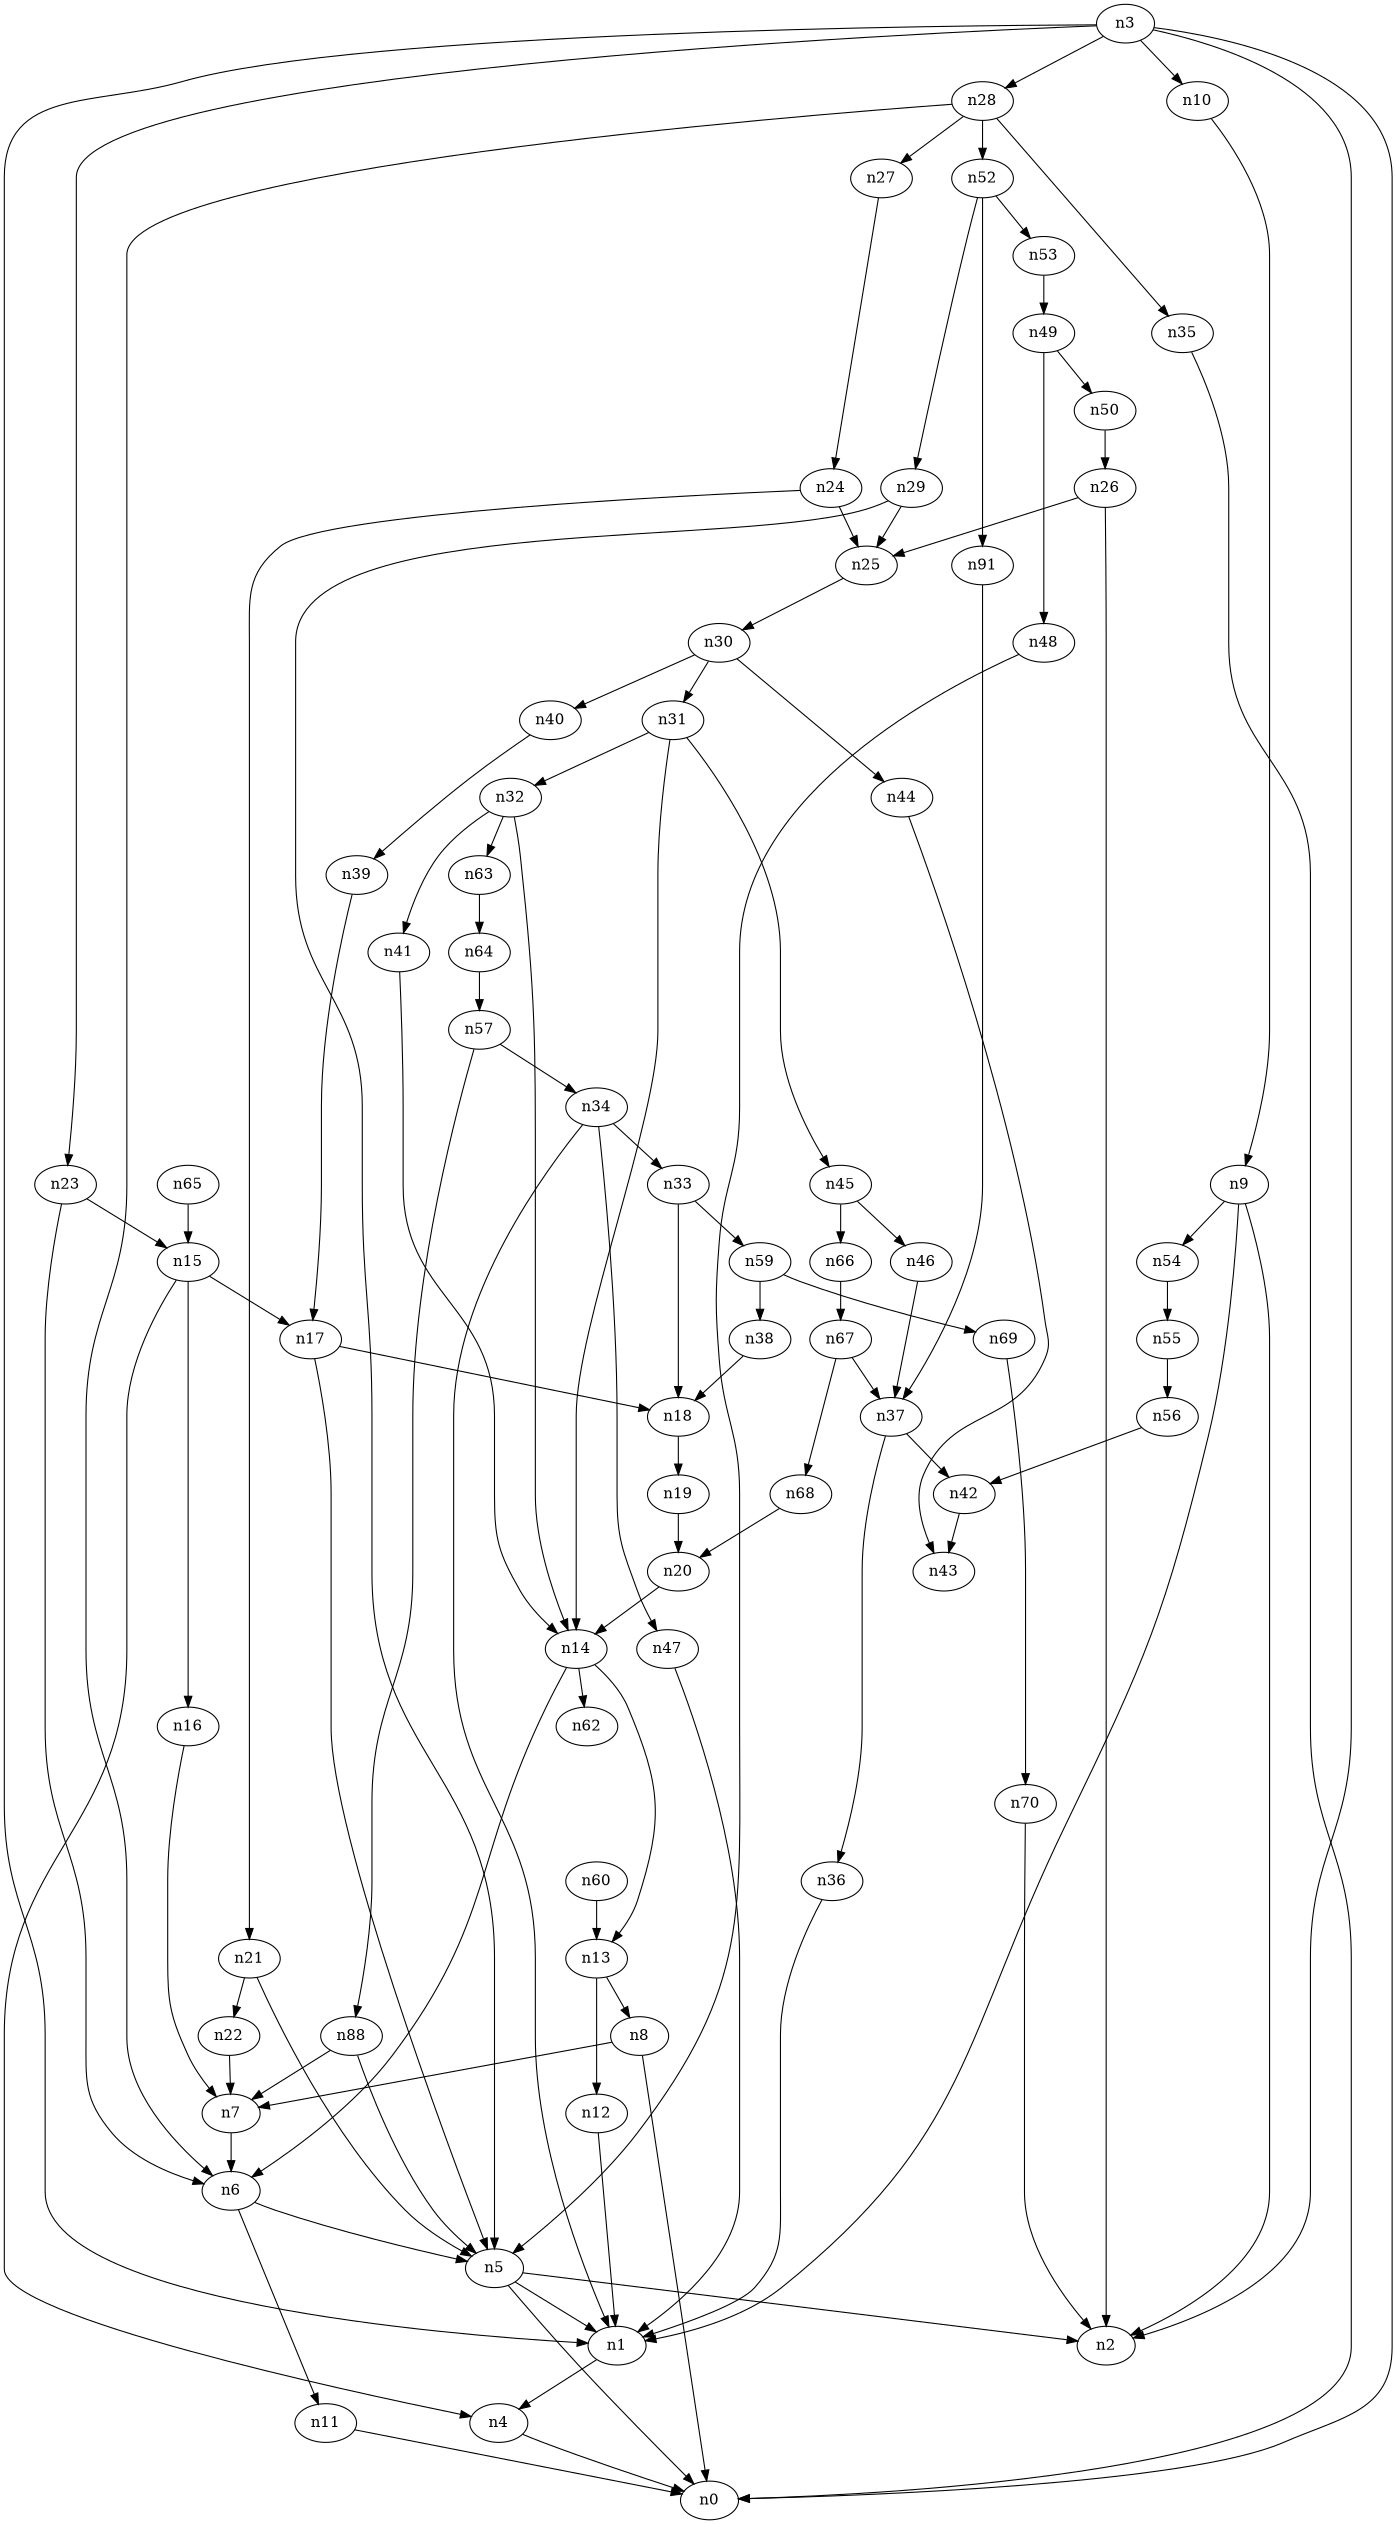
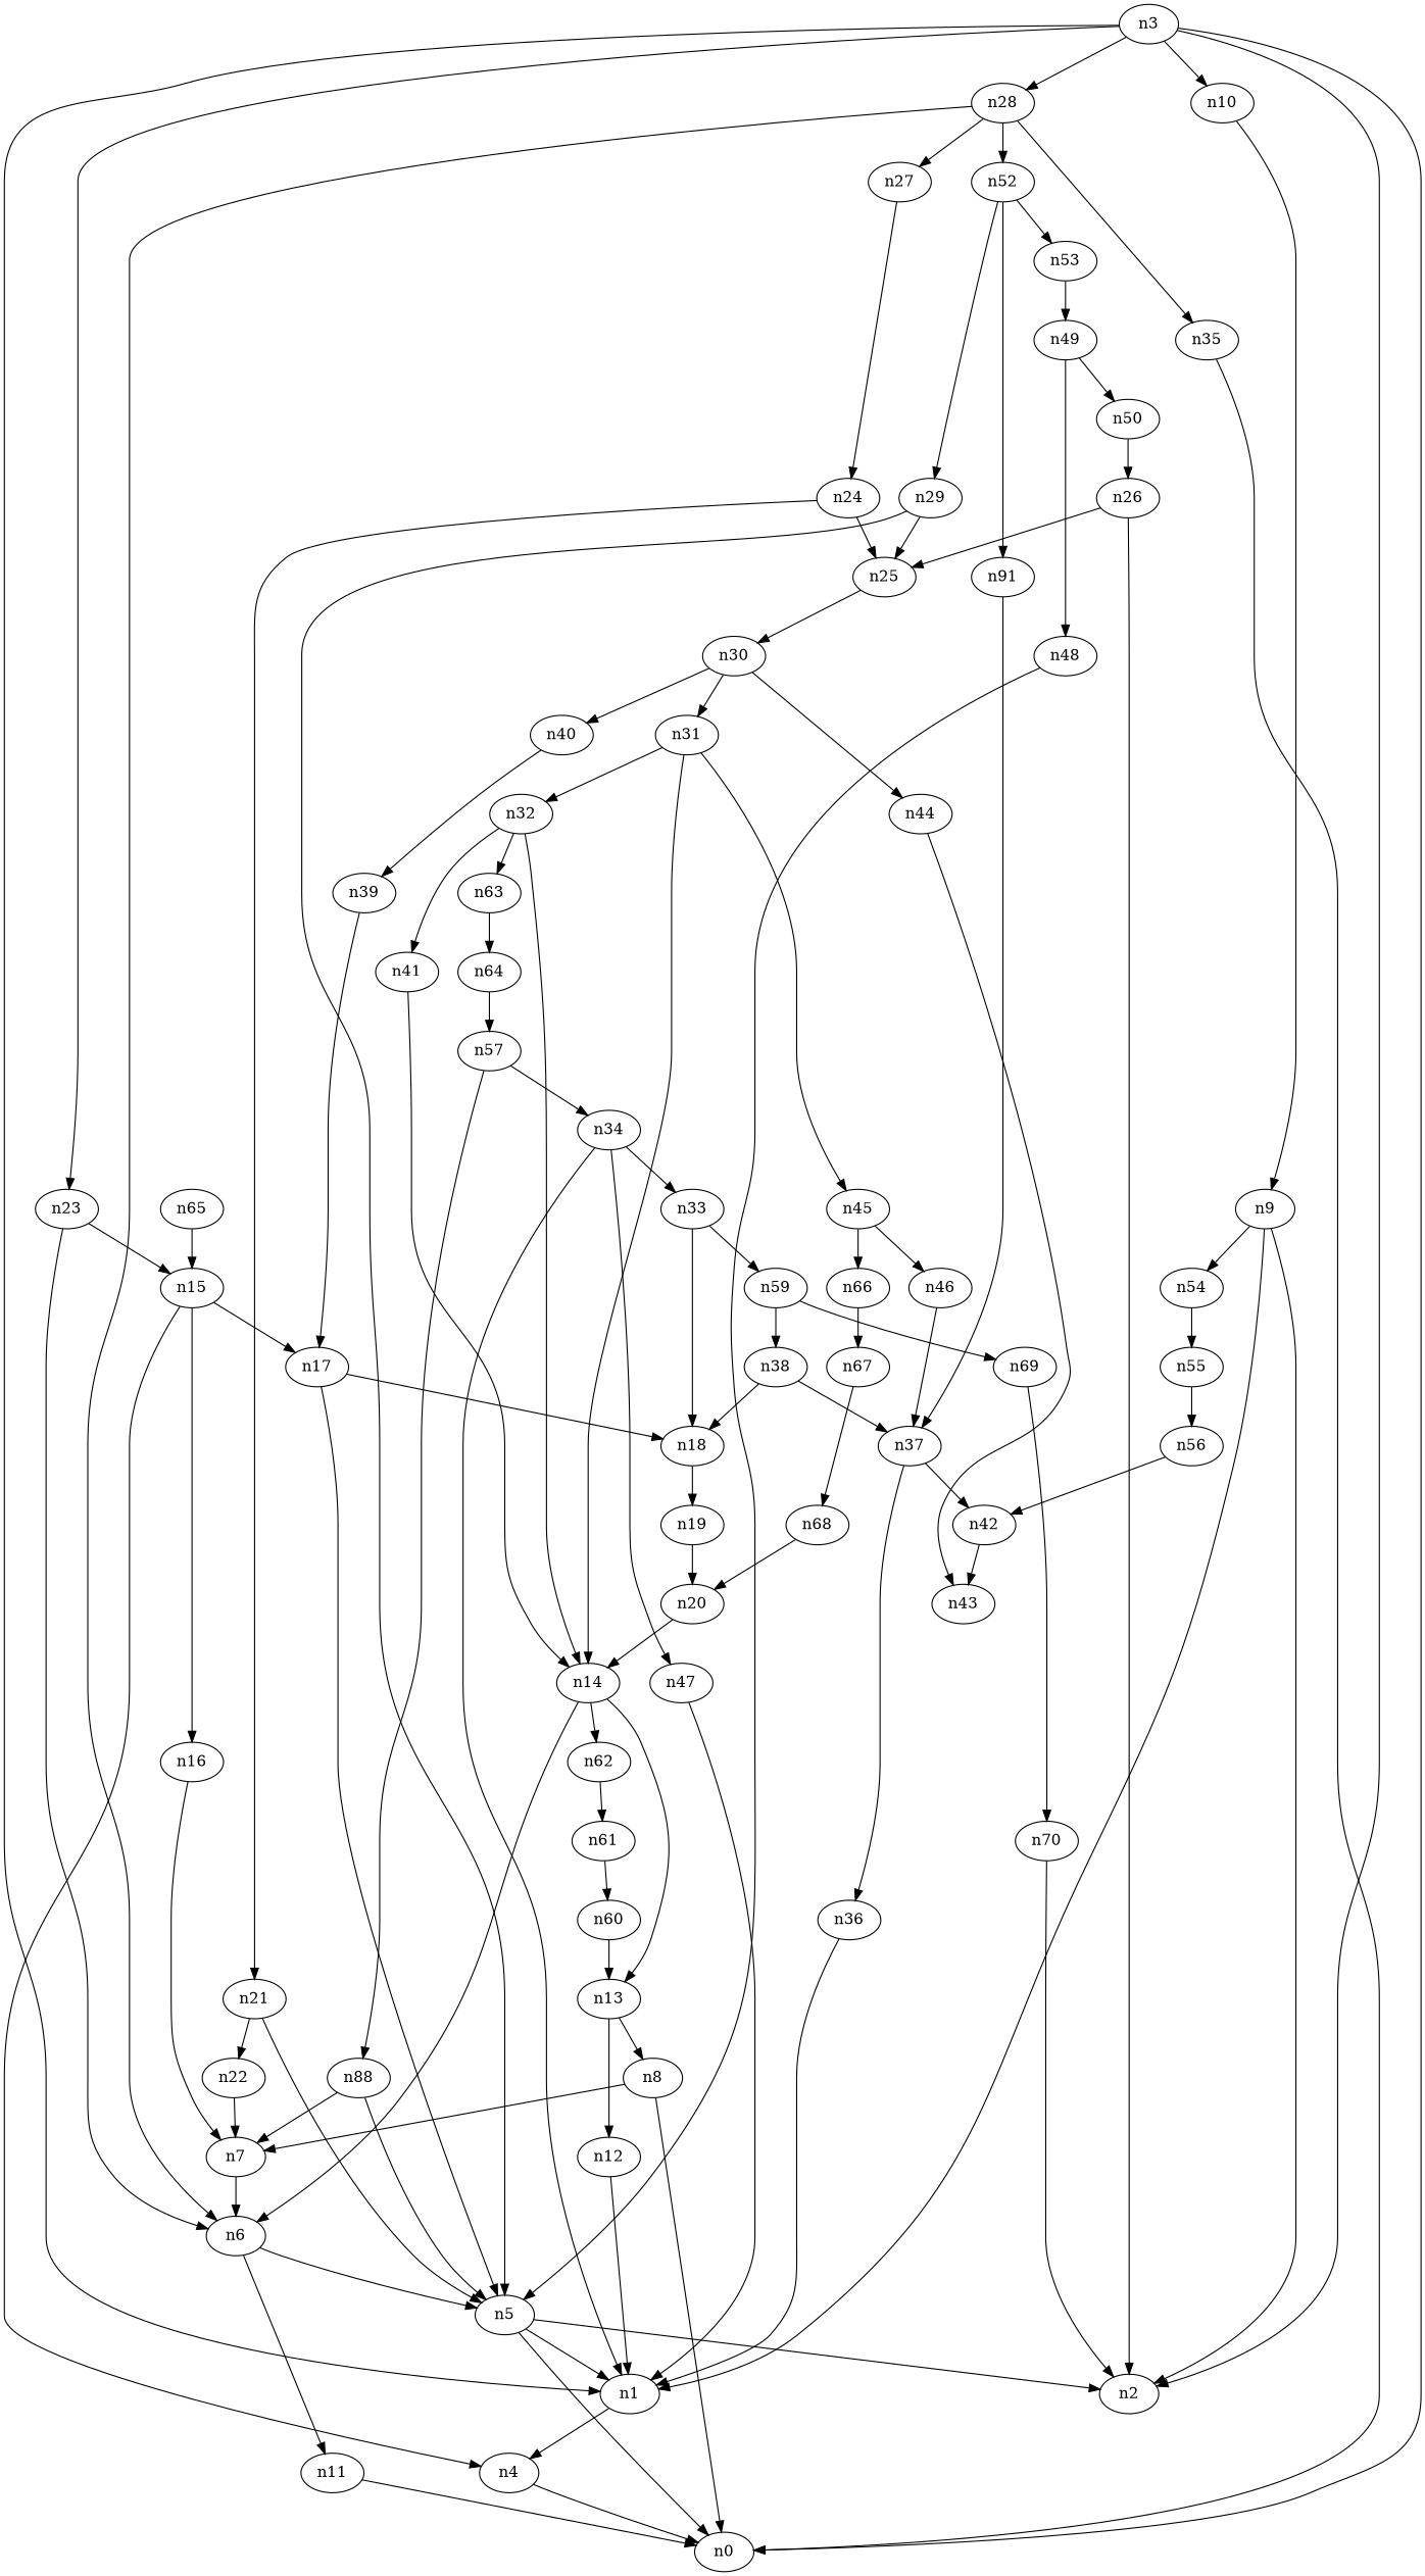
  digraph {
    n1
    n4
    n0
    n3
    n2
    n10
    n23
    n28
    n9
    n6
    n15
    n27
    n35
    n52
    n54
    n5
    n11
    n16
    n17
    n24
    n29
    n51 [label=n91]
    n53
    n7
    n8
    n55
    n56
    n12
    n13
    n14
    n62
+   n61
    n60
    n18
    n19
    n20
    n21
    n22
    n25
    n30
    n31
    n40
    n44
    n32
    n45
    n39
    n43
    n26
    n37
    n49
    n41
    n63
    n46
    n66
    n64
    n67
    n57
    n33
    n59
    n38
    n69
    n70
    n34
    n47
    n36
    n42
    n65
    n68
    n48
    n50
    n58 [label=n88]
    n1 -> n4
    n4 -> n0
    n3 -> n1
    n3 -> n0
    n3 -> n2
    n3 -> n10
    n3 -> n23
    n3 -> n28
    n10 -> n9
    n23 -> n6
    n23 -> n15
    n28 -> n6
    n28 -> n27
    n28 -> n35
    n28 -> n52
    n9 -> n1
    n9 -> n2
    n9 -> n54
    n6 -> n5
    n6 -> n11
    n15 -> n4
    n15 -> n16
    n15 -> n17
    n27 -> n24
    n35 -> n0
    n52 -> n29
    n52 -> n51
    n52 -> n53
    n54 -> n55
    n5 -> n1
    n5 -> n0
    n5 -> n2
    n11 -> n0
    n16 -> n7
    n17 -> n5
    n17 -> n18
    n24 -> n21
    n24 -> n25
    n29 -> n5
    n29 -> n25
    n51 -> n37
    n53 -> n49
    n7 -> n6
    n8 -> n0
    n8 -> n7
    n55 -> n56
    n56 -> n42
    n12 -> n1
    n13 -> n8
    n13 -> n12
    n14 -> n6
    n14 -> n13
    n14 -> n62
+   n62 -> n61
+   n61 -> n60
    n60 -> n13
    n18 -> n19
    n19 -> n20
    n20 -> n14
    n21 -> n5
    n21 -> n22
    n22 -> n7
    n25 -> n30
    n30 -> n31
    n30 -> n40
    n30 -> n44
    n31 -> n14
    n31 -> n32
    n31 -> n45
    n40 -> n39
    n44 -> n43
    n32 -> n14
    n32 -> n41
    n32 -> n63
    n45 -> n46
    n45 -> n66
    n39 -> n17
    n26 -> n2
    n26 -> n25
    n37 -> n36
    n37 -> n42
    n49 -> n48
    n49 -> n50
    n41 -> n14
    n63 -> n64
    n46 -> n37
    n66 -> n67
    n64 -> n57
    n67 -> n68
    n57 -> n34
    n57 -> n58
    n33 -> n18
    n33 -> n59
    n59 -> n38
    n59 -> n69
    n38 -> n18
-   n67 -> n37
+   n38 -> n37
    n69 -> n70
    n70 -> n2
    n34 -> n1
    n34 -> n33
    n34 -> n47
    n47 -> n1
    n36 -> n1
    n42 -> n43
    n65 -> n15
    n68 -> n20
    n48 -> n5
    n50 -> n26
    n58 -> n5
    n58 -> n7
  }
